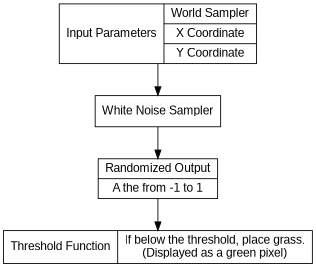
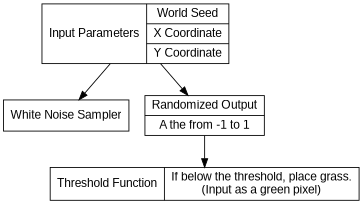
  digraph {
    fontname="Liberation Sans"
    node [fontname="Liberation Sans" shape=record]
    edge [fontname="Liberation Sans"]
-   n1 [label="Input Parameters|{World Sampler|X Coordinate|Y Coordinate}"]
+   n1 [label="Input Parameters|{World Seed|X Coordinate|Y Coordinate}"]
    n2 [label="White Noise Sampler"]
    n3 [label="{Randomized Output|A the from -1 to 1}"]
-   n4 [label="Threshold Function|If below the threshold, place grass.\n(Displayed as a green pixel)"]
+   n4 [label="Threshold Function|If below the threshold, place grass.\n(Input as a green pixel)"]
    n1 -> n2
-   n2 -> n3
+   n1 -> n3
    n3 -> n4
  }
